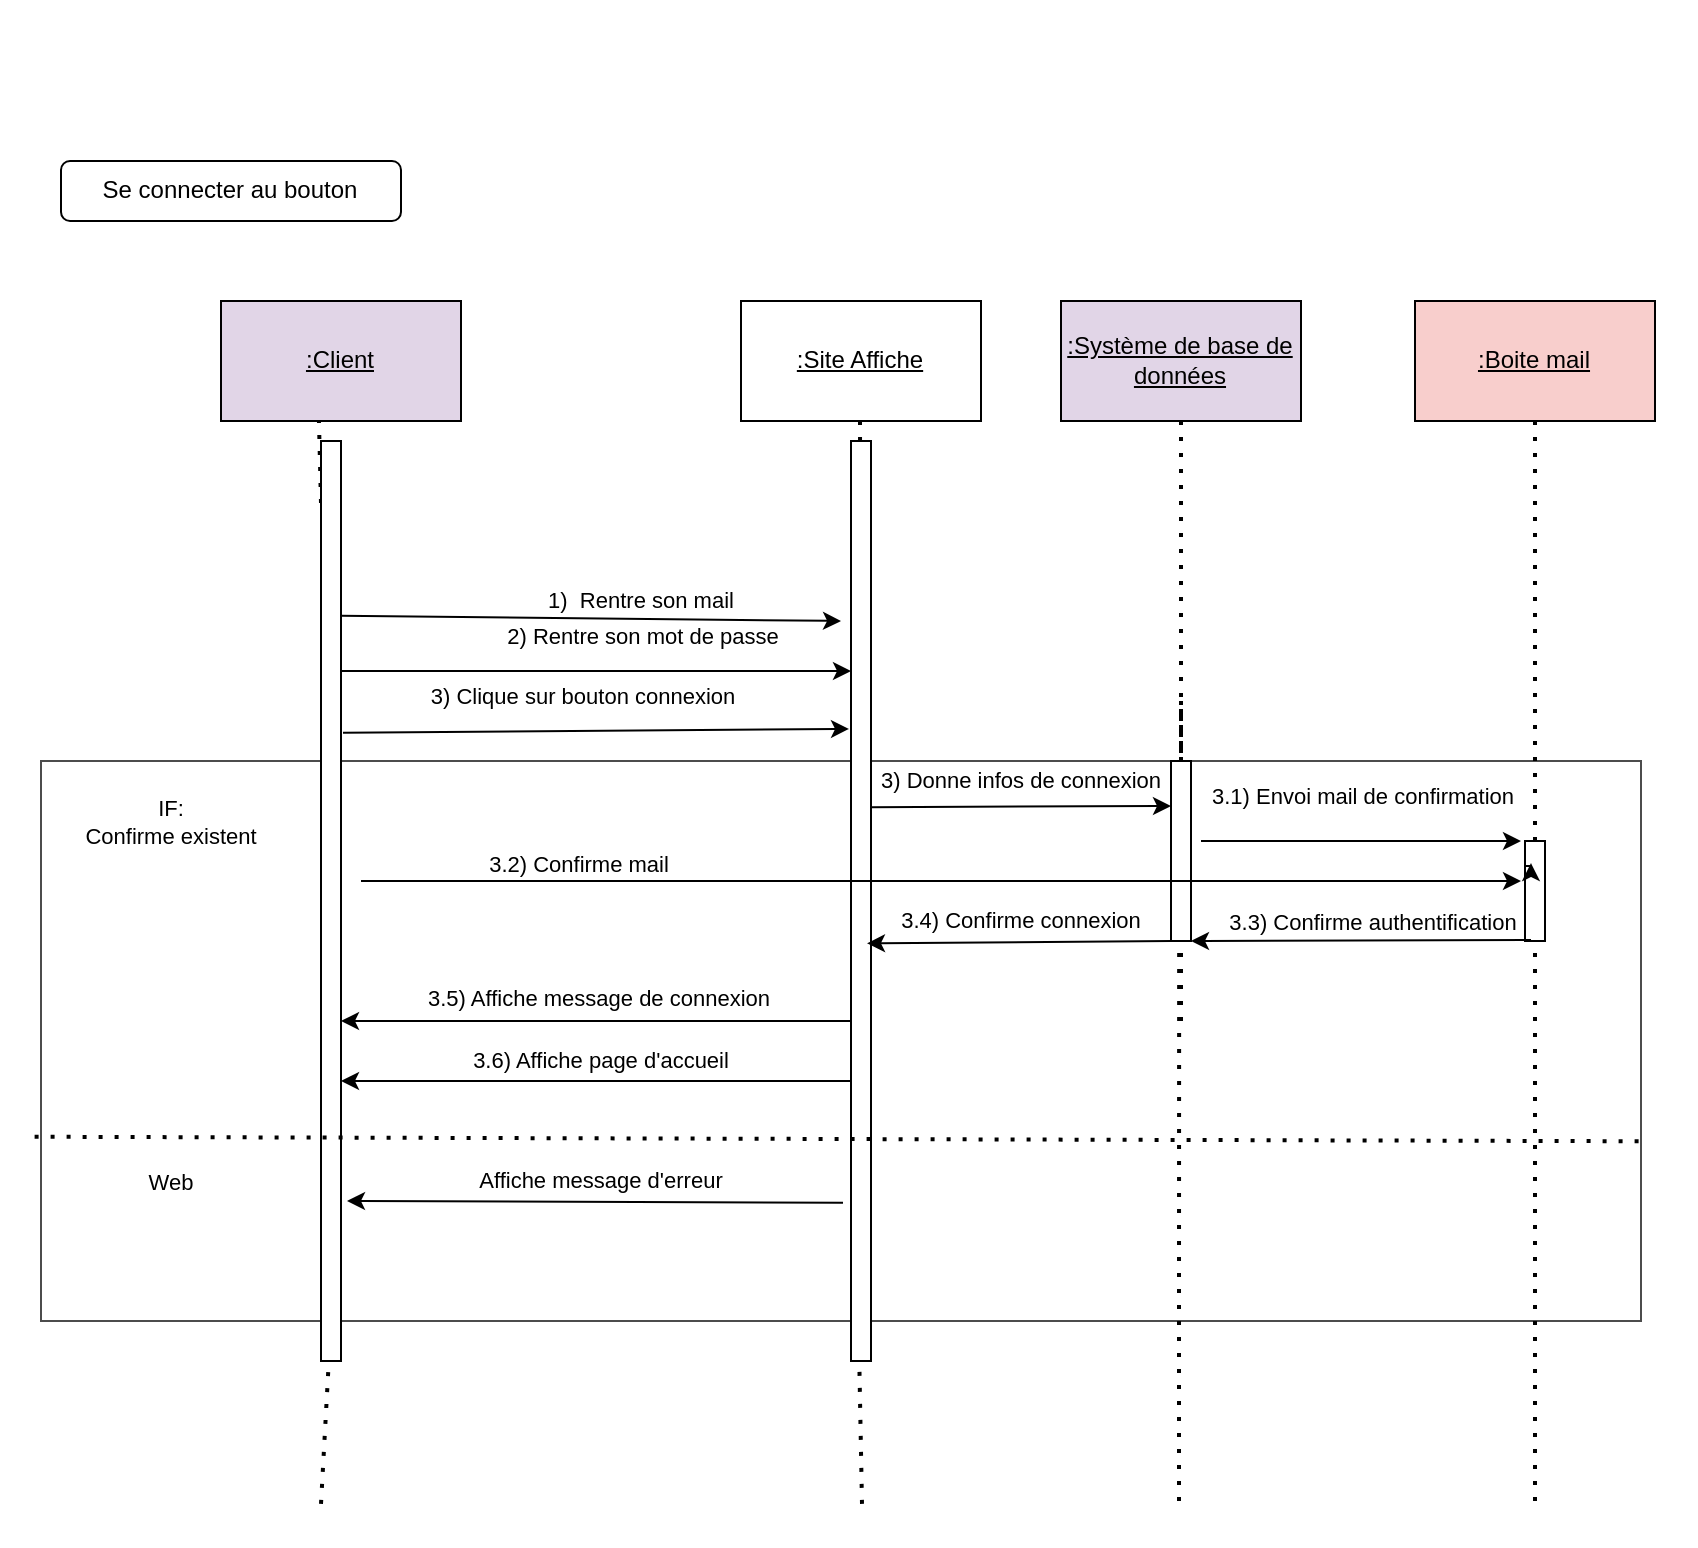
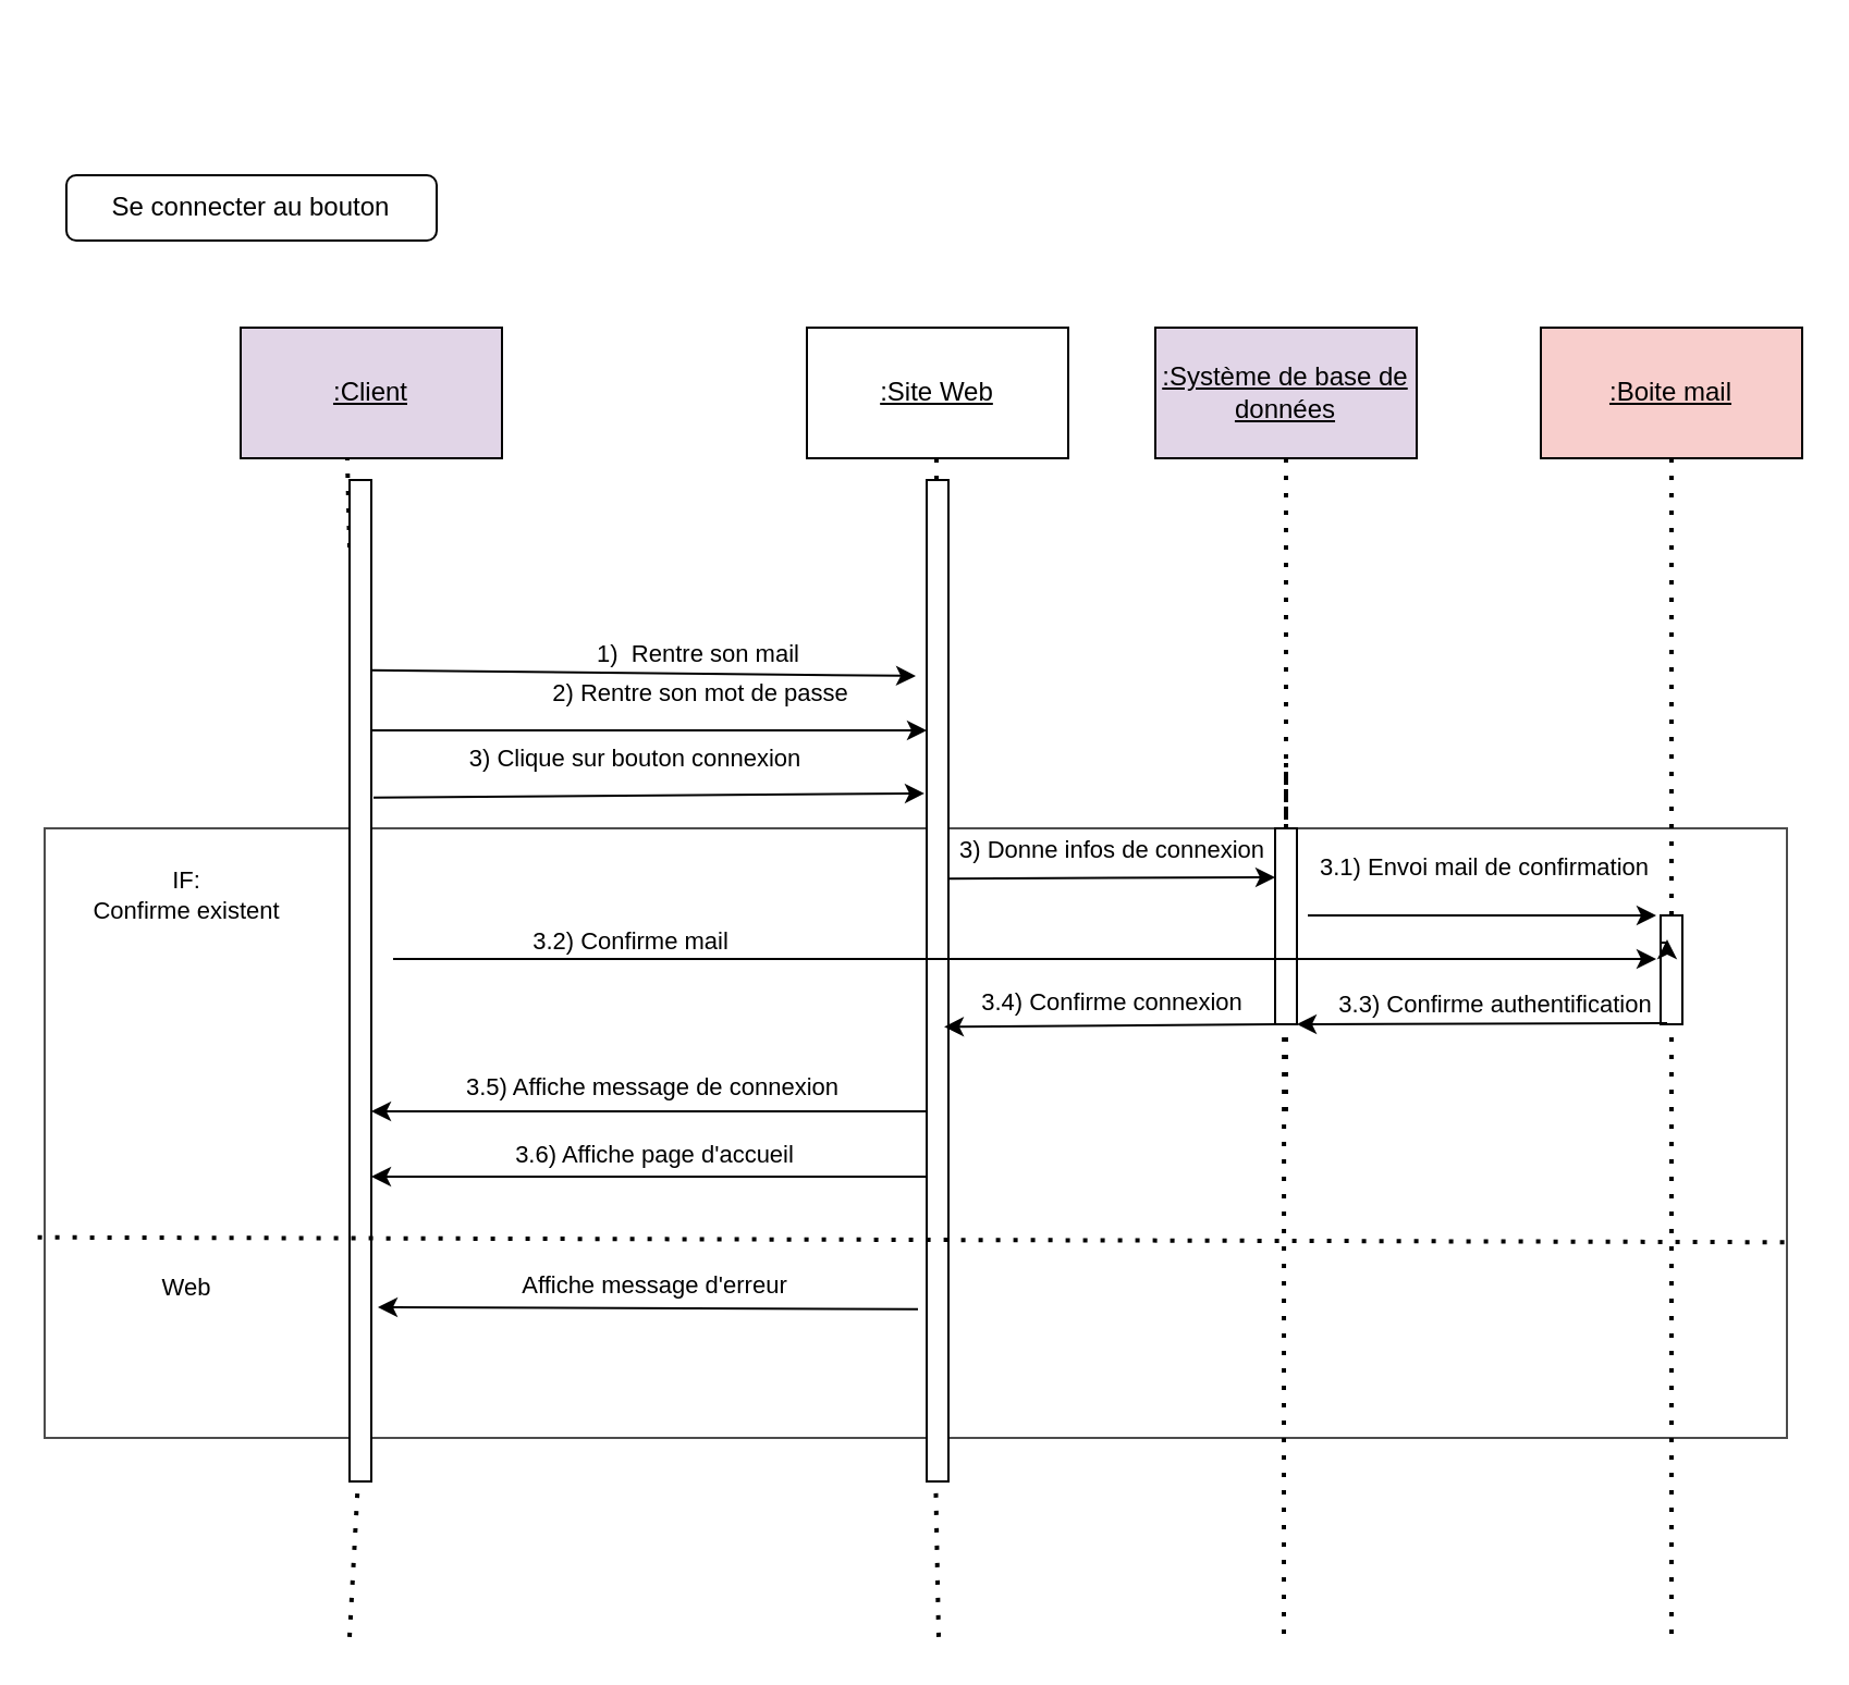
  <mxCell id="0" />
  <mxCell id="1" parent="0" />
  <mxCell id="2" value="" style="rounded=0;whiteSpace=wrap;html=1;align=left;opacity=70;" vertex="1" parent="1"><mxGeometry x="20" y="380" width="800" height="280" as="geometry" /></mxCell>
  <mxCell id="3" value="&lt;u&gt;:Client&lt;/u&gt;" style="rounded=0;whiteSpace=wrap;html=1;fillColor=#e1d5e7;" vertex="1" parent="1"><mxGeometry x="110" y="150" width="120" height="60" as="geometry" /></mxCell>
- <mxCell id="4" value="&lt;u&gt;:Site Affiche&lt;/u&gt;" style="rounded=0;whiteSpace=wrap;html=1;" vertex="1" parent="1"><mxGeometry x="370" y="150" width="120" height="60" as="geometry" /></mxCell>
+ <mxCell id="4" value="&lt;u&gt;:Site Web&lt;/u&gt;" style="rounded=0;whiteSpace=wrap;html=1;" vertex="1" parent="1"><mxGeometry x="370" y="150" width="120" height="60" as="geometry" /></mxCell>
  <mxCell id="5" value="&lt;u&gt;:Système de base de données&lt;/u&gt;" style="rounded=0;whiteSpace=wrap;html=1;fillColor=#e1d5e7;" vertex="1" parent="1"><mxGeometry x="530" y="150" width="120" height="60" as="geometry" /></mxCell>
  <mxCell id="6" value="Se connecter au bouton" style="rounded=1;whiteSpace=wrap;html=1;" vertex="1" parent="1"><mxGeometry x="30" y="80" width="170" height="30" as="geometry" /></mxCell>
  <mxCell id="7" value="" style="endArrow=none;dashed=1;html=1;dashPattern=1 3;strokeWidth=2;rounded=0;entryX=0.408;entryY=0.993;entryDx=0;entryDy=0;entryPerimeter=0;" edge="1" parent="1" source="21" target="3"><mxGeometry width="50" height="50" relative="1" as="geometry"><mxPoint x="160" y="751.429" as="sourcePoint" /><mxPoint x="480" y="340" as="targetPoint" /></mxGeometry></mxCell>
  <mxCell id="8" value="" style="endArrow=none;dashed=1;html=1;dashPattern=1 3;strokeWidth=2;rounded=0;entryX=0.408;entryY=0.993;entryDx=0;entryDy=0;entryPerimeter=0;" edge="1" parent="1" source="20"><mxGeometry width="50" height="50" relative="1" as="geometry"><mxPoint x="430.5" y="751.429" as="sourcePoint" /><mxPoint x="429.5" y="210" as="targetPoint" /></mxGeometry></mxCell>
  <mxCell id="9" value="" style="endArrow=none;dashed=1;html=1;dashPattern=1 3;strokeWidth=2;rounded=0;entryX=0.408;entryY=0.993;entryDx=0;entryDy=0;entryPerimeter=0;" edge="1" parent="1" target="21"><mxGeometry width="50" height="50" relative="1" as="geometry"><mxPoint x="160" y="751.429" as="sourcePoint" /><mxPoint x="159" y="210" as="targetPoint" /></mxGeometry></mxCell>
  <mxCell id="10" value="1)&amp;nbsp; Rentre son mail" style="endArrow=classic;html=1;rounded=0;exitX=0.971;exitY=0.19;exitDx=0;exitDy=0;exitPerimeter=0;" edge="1" parent="1" source="21"><mxGeometry x="0.199" y="9" width="50" height="50" relative="1" as="geometry"><mxPoint x="430" y="370" as="sourcePoint" /><mxPoint x="420" y="310" as="targetPoint" /><mxPoint as="offset" /></mxGeometry></mxCell>
  <mxCell id="11" value="" style="endArrow=none;dashed=1;html=1;dashPattern=1 3;strokeWidth=2;rounded=0;entryX=0.408;entryY=0.993;entryDx=0;entryDy=0;entryPerimeter=0;" edge="1" parent="1" target="20"><mxGeometry width="50" height="50" relative="1" as="geometry"><mxPoint x="430.5" y="751.429" as="sourcePoint" /><mxPoint x="429.5" y="210" as="targetPoint" /></mxGeometry></mxCell>
  <mxCell id="12" value="" style="endArrow=classic;html=1;rounded=0;exitX=1;exitY=0.25;exitDx=0;exitDy=0;entryX=0;entryY=0.25;entryDx=0;entryDy=0;" edge="1" parent="1" source="21" target="20"><mxGeometry width="50" height="50" relative="1" as="geometry"><mxPoint x="430" y="250" as="sourcePoint" /><mxPoint x="380" y="370" as="targetPoint" /></mxGeometry></mxCell>
  <mxCell id="13" value="2) Rentre son mot de passe" style="edgeLabel;html=1;align=center;verticalAlign=middle;resizable=0;points=[];" vertex="1" connectable="0" parent="12"><mxGeometry x="0.155" y="2" relative="1" as="geometry"><mxPoint x="3" y="-15" as="offset" /></mxGeometry></mxCell>
  <mxCell id="14" value="3) Clique sur bouton connexion" style="endArrow=classic;html=1;rounded=0;exitX=1.1;exitY=0.317;exitDx=0;exitDy=0;exitPerimeter=0;entryX=-0.1;entryY=0.313;entryDx=0;entryDy=0;entryPerimeter=0;" edge="1" parent="1" source="21" target="20"><mxGeometry x="-0.051" y="17" width="50" height="50" relative="1" as="geometry"><mxPoint x="430" y="440" as="sourcePoint" /><mxPoint x="420" y="397" as="targetPoint" /><mxPoint as="offset" /></mxGeometry></mxCell>
  <mxCell id="15" value="" style="endArrow=none;dashed=1;html=1;dashPattern=1 3;strokeWidth=2;rounded=0;entryX=0.408;entryY=0.993;entryDx=0;entryDy=0;entryPerimeter=0;" edge="1" parent="1" target="19"><mxGeometry width="50" height="50" relative="1" as="geometry"><mxPoint x="589" y="750" as="sourcePoint" /><mxPoint x="689.5" y="210" as="targetPoint" /><Array as="points"><mxPoint x="589" y="640" /></Array></mxGeometry></mxCell>
  <mxCell id="16" value="" style="endArrow=none;dashed=1;html=1;dashPattern=1 3;strokeWidth=2;rounded=0;entryX=0.5;entryY=1;entryDx=0;entryDy=0;" edge="1" parent="1" target="19"><mxGeometry width="50" height="50" relative="1" as="geometry"><mxPoint x="590" y="510" as="sourcePoint" /><mxPoint x="590" y="210" as="targetPoint" /><Array as="points"><mxPoint x="590" y="350" /></Array></mxGeometry></mxCell>
  <mxCell id="17" value="&lt;u&gt;:Boite mail&lt;/u&gt;" style="rounded=0;whiteSpace=wrap;html=1;fillColor=#f8cecc;" vertex="1" parent="1"><mxGeometry x="707" y="150" width="120" height="60" as="geometry" /></mxCell>
  <mxCell id="18" value="3) Donne infos de connexion" style="endArrow=classic;html=1;rounded=0;exitX=0.9;exitY=0.398;exitDx=0;exitDy=0;exitPerimeter=0;entryX=0;entryY=0.25;entryDx=0;entryDy=0;" edge="1" parent="1" source="20" target="19"><mxGeometry x="0.007" y="13" width="50" height="50" relative="1" as="geometry"><mxPoint x="435" y="382" as="sourcePoint" /><mxPoint x="590" y="380" as="targetPoint" /><mxPoint as="offset" /></mxGeometry></mxCell>
  <mxCell id="19" value="" style="rounded=0;whiteSpace=wrap;html=1;" vertex="1" parent="1"><mxGeometry x="585" y="380" width="10" height="90" as="geometry" /></mxCell>
  <mxCell id="20" value="" style="rounded=0;whiteSpace=wrap;html=1;" vertex="1" parent="1"><mxGeometry x="425" y="220" width="10" height="460" as="geometry" /></mxCell>
  <mxCell id="21" value="" style="rounded=0;whiteSpace=wrap;html=1;" vertex="1" parent="1"><mxGeometry x="160" y="220" width="10" height="460" as="geometry" /></mxCell>
  <mxCell id="22" style="edgeStyle=orthogonalEdgeStyle;rounded=0;orthogonalLoop=1;jettySize=auto;html=1;exitX=0.5;exitY=1;exitDx=0;exitDy=0;" edge="1" parent="1" source="2" target="2"><mxGeometry relative="1" as="geometry" /></mxCell>
  <mxCell id="23" value="" style="endArrow=none;dashed=1;html=1;dashPattern=1 3;strokeWidth=2;rounded=0;entryX=0.5;entryY=1;entryDx=0;entryDy=0;" edge="1" parent="1"><mxGeometry width="50" height="50" relative="1" as="geometry"><mxPoint x="590" y="380" as="sourcePoint" /><mxPoint x="590" y="210" as="targetPoint" /><Array as="points" /></mxGeometry></mxCell>
  <mxCell id="24" value="" style="endArrow=none;dashed=1;html=1;dashPattern=1 3;strokeWidth=2;rounded=0;entryX=0.5;entryY=1;entryDx=0;entryDy=0;" edge="1" parent="1" source="26" target="17"><mxGeometry width="50" height="50" relative="1" as="geometry"><mxPoint x="750" y="710" as="sourcePoint" /><mxPoint x="550" y="410" as="targetPoint" /></mxGeometry></mxCell>
  <mxCell id="25" value="" style="endArrow=none;dashed=1;html=1;dashPattern=1 3;strokeWidth=2;rounded=0;entryX=0.5;entryY=1;entryDx=0;entryDy=0;" edge="1" parent="1" target="26"><mxGeometry width="50" height="50" relative="1" as="geometry"><mxPoint x="767" y="750" as="sourcePoint" /><mxPoint x="750" y="210" as="targetPoint" /></mxGeometry></mxCell>
  <mxCell id="26" value="" style="rounded=0;whiteSpace=wrap;html=1;" vertex="1" parent="1"><mxGeometry x="762" y="420" width="10" height="50" as="geometry" /></mxCell>
  <mxCell id="27" style="edgeStyle=orthogonalEdgeStyle;rounded=0;orthogonalLoop=1;jettySize=auto;html=1;exitX=0;exitY=0.25;exitDx=0;exitDy=0;entryX=0.3;entryY=0.221;entryDx=0;entryDy=0;entryPerimeter=0;" edge="1" parent="1" source="26" target="26"><mxGeometry relative="1" as="geometry" /></mxCell>
  <mxCell id="28" value="3.1) Envoi mail de confirmation" style="endArrow=classic;html=1;rounded=0;" edge="1" parent="1"><mxGeometry x="0.018" y="22" width="50" height="50" relative="1" as="geometry"><mxPoint x="600" y="420" as="sourcePoint" /><mxPoint x="760" y="420" as="targetPoint" /><mxPoint as="offset" /></mxGeometry></mxCell>
  <mxCell id="29" value="3.2) Confirme mail" style="endArrow=classic;html=1;rounded=0;" edge="1" parent="1"><mxGeometry x="-0.624" y="8" width="50" height="50" relative="1" as="geometry"><mxPoint x="180" y="440" as="sourcePoint" /><mxPoint x="760" y="440" as="targetPoint" /><mxPoint as="offset" /></mxGeometry></mxCell>
  <mxCell id="30" value="3.3) Confirme authentification" style="endArrow=classic;html=1;rounded=0;exitX=0;exitY=0.25;exitDx=0;exitDy=0;entryX=1;entryY=0.5;entryDx=0;entryDy=0;" edge="1" parent="1"><mxGeometry x="-0.075" y="-9" width="50" height="50" relative="1" as="geometry"><mxPoint x="765" y="469.5" as="sourcePoint" /><mxPoint x="595" y="470" as="targetPoint" /><mxPoint as="offset" /></mxGeometry></mxCell>
  <mxCell id="31" value="3.4) Confirme connexion" style="endArrow=classic;html=1;rounded=0;exitX=0;exitY=1;exitDx=0;exitDy=0;entryX=0.8;entryY=0.546;entryDx=0;entryDy=0;entryPerimeter=0;" edge="1" parent="1" source="19" target="20"><mxGeometry x="-0.014" y="-11" width="50" height="50" relative="1" as="geometry"><mxPoint x="660" y="620" as="sourcePoint" /><mxPoint x="490" y="620.5" as="targetPoint" /><mxPoint as="offset" /></mxGeometry></mxCell>
  <mxCell id="32" value="3.5) Affiche message de connexion" style="endArrow=classic;html=1;rounded=0;exitX=-0.3;exitY=0.617;exitDx=0;exitDy=0;exitPerimeter=0;" edge="1" parent="1"><mxGeometry x="-0.014" y="-11" width="50" height="50" relative="1" as="geometry"><mxPoint x="425" y="510" as="sourcePoint" /><mxPoint x="170" y="510" as="targetPoint" /><mxPoint as="offset" /></mxGeometry></mxCell>
  <mxCell id="33" value="3.6) Affiche page d'accueil" style="endArrow=classic;html=1;rounded=0;exitX=-0.3;exitY=0.617;exitDx=0;exitDy=0;exitPerimeter=0;" edge="1" parent="1"><mxGeometry x="-0.02" y="-10" width="50" height="50" relative="1" as="geometry"><mxPoint x="425" y="540" as="sourcePoint" /><mxPoint x="170" y="540" as="targetPoint" /><mxPoint as="offset" /></mxGeometry></mxCell>
  <mxCell id="34" value="" style="endArrow=none;dashed=1;html=1;dashPattern=1 3;strokeWidth=2;rounded=0;exitX=-0.004;exitY=0.671;exitDx=0;exitDy=0;exitPerimeter=0;entryX=0.999;entryY=0.679;entryDx=0;entryDy=0;entryPerimeter=0;" edge="1" parent="1" source="2" target="2"><mxGeometry width="50" height="50" relative="1" as="geometry"><mxPoint x="500" y="560" as="sourcePoint" /><mxPoint x="550" y="510" as="targetPoint" /></mxGeometry></mxCell>
  <mxCell id="35" value="IF:&lt;br&gt;Confirme existent" style="edgeLabel;html=1;align=center;verticalAlign=middle;resizable=0;points=[];" vertex="1" connectable="0" parent="1"><mxGeometry x="100.001" y="20.001" as="geometry"><mxPoint x="-16" y="390" as="offset" /></mxGeometry></mxCell>
  <mxCell id="36" value="Web" style="edgeLabel;html=1;align=center;verticalAlign=middle;resizable=0;points=[];" vertex="1" connectable="0" parent="1"><mxGeometry x="100.001" y="200.001" as="geometry"><mxPoint x="-16" y="390" as="offset" /></mxGeometry></mxCell>
  <mxCell id="37" value="Affiche message d'erreur" style="endArrow=classic;html=1;rounded=0;exitX=-0.4;exitY=0.828;exitDx=0;exitDy=0;exitPerimeter=0;entryX=1.3;entryY=0.826;entryDx=0;entryDy=0;entryPerimeter=0;" edge="1" parent="1" source="20" target="21"><mxGeometry x="-0.024" y="-10" width="50" height="50" relative="1" as="geometry"><mxPoint x="500" y="450" as="sourcePoint" /><mxPoint x="550" y="400" as="targetPoint" /><mxPoint as="offset" /></mxGeometry></mxCell>
